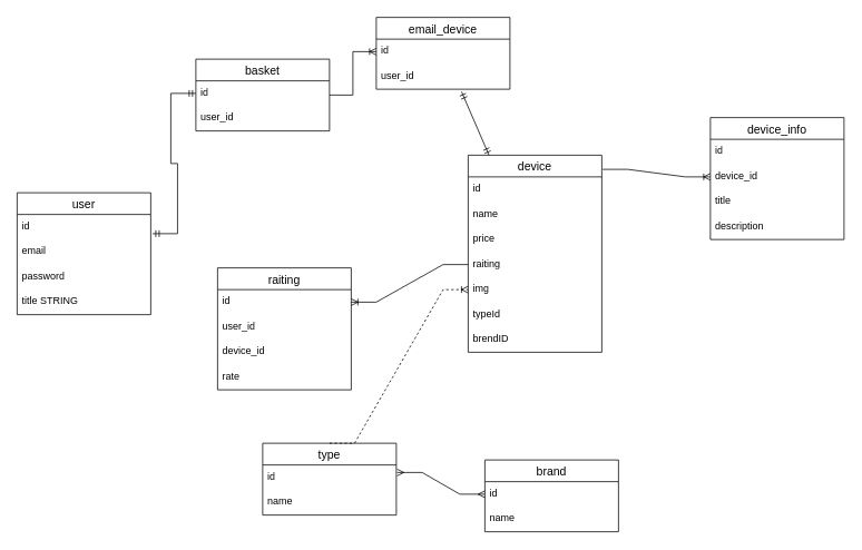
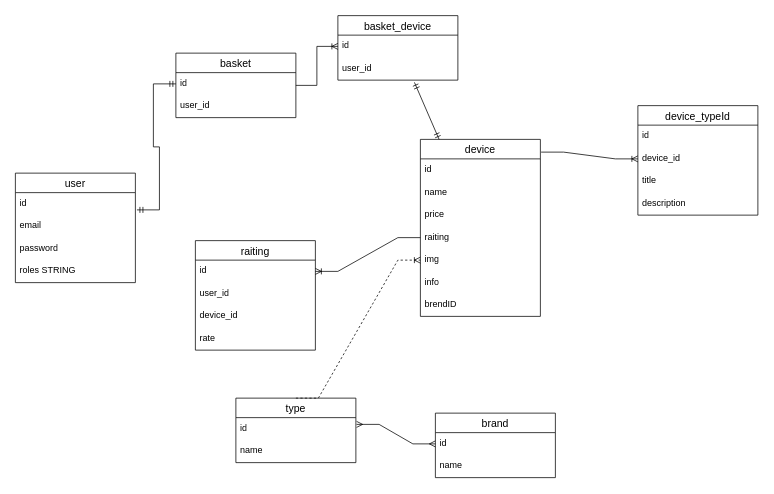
  <mxCell id="0" />
  <mxCell id="1" parent="0" />
  <mxCell id="2" value="user" style="swimlane;fontStyle=0;childLayout=stackLayout;horizontal=1;startSize=26;horizontalStack=0;resizeParent=1;resizeParentMax=0;resizeLast=0;collapsible=1;marginBottom=0;align=center;fontSize=14;" vertex="1" parent="1"><mxGeometry x="20" y="230" width="160" height="146" as="geometry" /></mxCell>
  <mxCell id="3" value="id" style="text;strokeColor=none;fillColor=none;spacingLeft=4;spacingRight=4;overflow=hidden;rotatable=0;points=[[0,0.5],[1,0.5]];portConstraint=eastwest;fontSize=12;whiteSpace=wrap;html=1;" vertex="1" parent="2"><mxGeometry y="26" width="160" height="30" as="geometry" /></mxCell>
  <mxCell id="4" value="email" style="text;strokeColor=none;fillColor=none;spacingLeft=4;spacingRight=4;overflow=hidden;rotatable=0;points=[[0,0.5],[1,0.5]];portConstraint=eastwest;fontSize=12;whiteSpace=wrap;html=1;" vertex="1" parent="2"><mxGeometry y="56" width="160" height="30" as="geometry" /></mxCell>
  <mxCell id="5" value="password" style="text;strokeColor=none;fillColor=none;spacingLeft=4;spacingRight=4;overflow=hidden;rotatable=0;points=[[0,0.5],[1,0.5]];portConstraint=eastwest;fontSize=12;whiteSpace=wrap;html=1;" vertex="1" parent="2"><mxGeometry y="86" width="160" height="30" as="geometry" /></mxCell>
- <mxCell id="6" value="title STRING" style="text;strokeColor=none;fillColor=none;spacingLeft=4;spacingRight=4;overflow=hidden;rotatable=0;points=[[0,0.5],[1,0.5]];portConstraint=eastwest;fontSize=12;whiteSpace=wrap;html=1;" vertex="1" parent="2"><mxGeometry y="116" width="160" height="30" as="geometry" /></mxCell>
+ <mxCell id="6" value="roles STRING" style="text;strokeColor=none;fillColor=none;spacingLeft=4;spacingRight=4;overflow=hidden;rotatable=0;points=[[0,0.5],[1,0.5]];portConstraint=eastwest;fontSize=12;whiteSpace=wrap;html=1;" vertex="1" parent="2"><mxGeometry y="116" width="160" height="30" as="geometry" /></mxCell>
  <mxCell id="7" style="edgeStyle=orthogonalEdgeStyle;rounded=0;orthogonalLoop=1;jettySize=auto;html=1;endArrow=ERoneToMany;endFill=0;" edge="1" parent="1" source="8" target="35"><mxGeometry relative="1" as="geometry" /></mxCell>
  <mxCell id="8" value="basket" style="swimlane;fontStyle=0;childLayout=stackLayout;horizontal=1;startSize=26;horizontalStack=0;resizeParent=1;resizeParentMax=0;resizeLast=0;collapsible=1;marginBottom=0;align=center;fontSize=14;" vertex="1" parent="1"><mxGeometry x="234" y="70" width="160" height="86" as="geometry" /></mxCell>
  <mxCell id="9" value="id" style="text;strokeColor=none;fillColor=none;spacingLeft=4;spacingRight=4;overflow=hidden;rotatable=0;points=[[0,0.5],[1,0.5]];portConstraint=eastwest;fontSize=12;whiteSpace=wrap;html=1;" vertex="1" parent="8"><mxGeometry y="26" width="160" height="30" as="geometry" /></mxCell>
  <mxCell id="10" value="user_id" style="text;strokeColor=none;fillColor=none;spacingLeft=4;spacingRight=4;overflow=hidden;rotatable=0;points=[[0,0.5],[1,0.5]];portConstraint=eastwest;fontSize=12;whiteSpace=wrap;html=1;" vertex="1" parent="8"><mxGeometry y="56" width="160" height="30" as="geometry" /></mxCell>
  <mxCell id="11" value="" style="edgeStyle=entityRelationEdgeStyle;fontSize=12;html=1;endArrow=ERmandOne;startArrow=ERmandOne;rounded=0;exitX=1.013;exitY=0.767;exitDx=0;exitDy=0;entryX=0;entryY=0.5;entryDx=0;entryDy=0;exitPerimeter=0;" edge="1" parent="1" source="3" target="9"><mxGeometry width="100" height="100" relative="1" as="geometry"><mxPoint x="160" y="380" as="sourcePoint" /><mxPoint x="260" y="280" as="targetPoint" /></mxGeometry></mxCell>
  <mxCell id="12" value="device" style="swimlane;fontStyle=0;childLayout=stackLayout;horizontal=1;startSize=26;horizontalStack=0;resizeParent=1;resizeParentMax=0;resizeLast=0;collapsible=1;marginBottom=0;align=center;fontSize=14;" vertex="1" parent="1"><mxGeometry x="560" y="185" width="160" height="236" as="geometry" /></mxCell>
  <mxCell id="13" value="id" style="text;strokeColor=none;fillColor=none;spacingLeft=4;spacingRight=4;overflow=hidden;rotatable=0;points=[[0,0.5],[1,0.5]];portConstraint=eastwest;fontSize=12;whiteSpace=wrap;html=1;" vertex="1" parent="12"><mxGeometry y="26" width="160" height="30" as="geometry" /></mxCell>
  <mxCell id="14" value="name" style="text;strokeColor=none;fillColor=none;spacingLeft=4;spacingRight=4;overflow=hidden;rotatable=0;points=[[0,0.5],[1,0.5]];portConstraint=eastwest;fontSize=12;whiteSpace=wrap;html=1;" vertex="1" parent="12"><mxGeometry y="56" width="160" height="30" as="geometry" /></mxCell>
  <mxCell id="15" value="price&lt;span style=&quot;white-space: pre;&quot;&gt; &lt;/span&gt;" style="text;strokeColor=none;fillColor=none;spacingLeft=4;spacingRight=4;overflow=hidden;rotatable=0;points=[[0,0.5],[1,0.5]];portConstraint=eastwest;fontSize=12;whiteSpace=wrap;html=1;" vertex="1" parent="12"><mxGeometry y="86" width="160" height="30" as="geometry" /></mxCell>
  <mxCell id="16" value="raiting" style="text;strokeColor=none;fillColor=none;spacingLeft=4;spacingRight=4;overflow=hidden;rotatable=0;points=[[0,0.5],[1,0.5]];portConstraint=eastwest;fontSize=12;whiteSpace=wrap;html=1;" vertex="1" parent="12"><mxGeometry y="116" width="160" height="30" as="geometry" /></mxCell>
  <mxCell id="17" value="img" style="text;strokeColor=none;fillColor=none;spacingLeft=4;spacingRight=4;overflow=hidden;rotatable=0;points=[[0,0.5],[1,0.5]];portConstraint=eastwest;fontSize=12;whiteSpace=wrap;html=1;" vertex="1" parent="12"><mxGeometry y="146" width="160" height="30" as="geometry" /></mxCell>
- <mxCell id="18" value="typeId" style="text;strokeColor=none;fillColor=none;spacingLeft=4;spacingRight=4;overflow=hidden;rotatable=0;points=[[0,0.5],[1,0.5]];portConstraint=eastwest;fontSize=12;whiteSpace=wrap;html=1;" vertex="1" parent="12"><mxGeometry y="176" width="160" height="30" as="geometry" /></mxCell>
+ <mxCell id="18" value="info" style="text;strokeColor=none;fillColor=none;spacingLeft=4;spacingRight=4;overflow=hidden;rotatable=0;points=[[0,0.5],[1,0.5]];portConstraint=eastwest;fontSize=12;whiteSpace=wrap;html=1;" vertex="1" parent="12"><mxGeometry y="176" width="160" height="30" as="geometry" /></mxCell>
  <mxCell id="19" value="brendID" style="text;strokeColor=none;fillColor=none;spacingLeft=4;spacingRight=4;overflow=hidden;rotatable=0;points=[[0,0.5],[1,0.5]];portConstraint=eastwest;fontSize=12;whiteSpace=wrap;html=1;" vertex="1" parent="12"><mxGeometry y="206" width="160" height="30" as="geometry" /></mxCell>
  <mxCell id="20" value="type" style="swimlane;fontStyle=0;childLayout=stackLayout;horizontal=1;startSize=26;horizontalStack=0;resizeParent=1;resizeParentMax=0;resizeLast=0;collapsible=1;marginBottom=0;align=center;fontSize=14;" vertex="1" parent="1"><mxGeometry x="314" y="530" width="160" height="86" as="geometry" /></mxCell>
  <mxCell id="21" value="id" style="text;strokeColor=none;fillColor=none;spacingLeft=4;spacingRight=4;overflow=hidden;rotatable=0;points=[[0,0.5],[1,0.5]];portConstraint=eastwest;fontSize=12;whiteSpace=wrap;html=1;" vertex="1" parent="20"><mxGeometry y="26" width="160" height="30" as="geometry" /></mxCell>
  <mxCell id="22" value="name" style="text;strokeColor=none;fillColor=none;spacingLeft=4;spacingRight=4;overflow=hidden;rotatable=0;points=[[0,0.5],[1,0.5]];portConstraint=eastwest;fontSize=12;whiteSpace=wrap;html=1;" vertex="1" parent="20"><mxGeometry y="56" width="160" height="30" as="geometry" /></mxCell>
  <mxCell id="23" value="brand" style="swimlane;fontStyle=0;childLayout=stackLayout;horizontal=1;startSize=26;horizontalStack=0;resizeParent=1;resizeParentMax=0;resizeLast=0;collapsible=1;marginBottom=0;align=center;fontSize=14;" vertex="1" parent="1"><mxGeometry x="580" y="550" width="160" height="86" as="geometry" /></mxCell>
  <mxCell id="24" value="id" style="text;strokeColor=none;fillColor=none;spacingLeft=4;spacingRight=4;overflow=hidden;rotatable=0;points=[[0,0.5],[1,0.5]];portConstraint=eastwest;fontSize=12;whiteSpace=wrap;html=1;" vertex="1" parent="23"><mxGeometry y="26" width="160" height="30" as="geometry" /></mxCell>
  <mxCell id="25" value="name" style="text;strokeColor=none;fillColor=none;spacingLeft=4;spacingRight=4;overflow=hidden;rotatable=0;points=[[0,0.5],[1,0.5]];portConstraint=eastwest;fontSize=12;whiteSpace=wrap;html=1;" vertex="1" parent="23"><mxGeometry y="56" width="160" height="30" as="geometry" /></mxCell>
  <mxCell id="26" value="" style="edgeStyle=entityRelationEdgeStyle;fontSize=12;html=1;endArrow=ERoneToMany;rounded=0;exitX=0.5;exitY=0;exitDx=0;exitDy=0;dashed=1;" edge="1" parent="1" source="20" target="17"><mxGeometry width="100" height="100" relative="1" as="geometry"><mxPoint x="390" y="460" as="sourcePoint" /><mxPoint x="490" y="360" as="targetPoint" /></mxGeometry></mxCell>
  <mxCell id="27" value="" style="edgeStyle=entityRelationEdgeStyle;fontSize=12;html=1;endArrow=ERmany;startArrow=ERmany;rounded=0;exitX=1.006;exitY=0.3;exitDx=0;exitDy=0;exitPerimeter=0;entryX=0;entryY=0.5;entryDx=0;entryDy=0;" edge="1" parent="1" source="21" target="24"><mxGeometry width="100" height="100" relative="1" as="geometry"><mxPoint x="440" y="700" as="sourcePoint" /><mxPoint x="540" y="600" as="targetPoint" /></mxGeometry></mxCell>
- <mxCell id="28" value="device_info" style="swimlane;fontStyle=0;childLayout=stackLayout;horizontal=1;startSize=26;horizontalStack=0;resizeParent=1;resizeParentMax=0;resizeLast=0;collapsible=1;marginBottom=0;align=center;fontSize=14;" vertex="1" parent="1"><mxGeometry x="850" y="140" width="160" height="146" as="geometry" /></mxCell>
+ <mxCell id="28" value="device_typeId" style="swimlane;fontStyle=0;childLayout=stackLayout;horizontal=1;startSize=26;horizontalStack=0;resizeParent=1;resizeParentMax=0;resizeLast=0;collapsible=1;marginBottom=0;align=center;fontSize=14;" vertex="1" parent="1"><mxGeometry x="850" y="140" width="160" height="146" as="geometry" /></mxCell>
  <mxCell id="29" value="id" style="text;strokeColor=none;fillColor=none;spacingLeft=4;spacingRight=4;overflow=hidden;rotatable=0;points=[[0,0.5],[1,0.5]];portConstraint=eastwest;fontSize=12;whiteSpace=wrap;html=1;" vertex="1" parent="28"><mxGeometry y="26" width="160" height="30" as="geometry" /></mxCell>
  <mxCell id="30" value="device_id" style="text;strokeColor=none;fillColor=none;spacingLeft=4;spacingRight=4;overflow=hidden;rotatable=0;points=[[0,0.5],[1,0.5]];portConstraint=eastwest;fontSize=12;whiteSpace=wrap;html=1;" vertex="1" parent="28"><mxGeometry y="56" width="160" height="30" as="geometry" /></mxCell>
  <mxCell id="31" value="title" style="text;strokeColor=none;fillColor=none;spacingLeft=4;spacingRight=4;overflow=hidden;rotatable=0;points=[[0,0.5],[1,0.5]];portConstraint=eastwest;fontSize=12;whiteSpace=wrap;html=1;" vertex="1" parent="28"><mxGeometry y="86" width="160" height="30" as="geometry" /></mxCell>
  <mxCell id="32" value="description" style="text;strokeColor=none;fillColor=none;spacingLeft=4;spacingRight=4;overflow=hidden;rotatable=0;points=[[0,0.5],[1,0.5]];portConstraint=eastwest;fontSize=12;whiteSpace=wrap;html=1;" vertex="1" parent="28"><mxGeometry y="116" width="160" height="30" as="geometry" /></mxCell>
  <mxCell id="33" value="" style="edgeStyle=entityRelationEdgeStyle;fontSize=12;html=1;endArrow=ERoneToMany;rounded=0;exitX=1.006;exitY=0.072;exitDx=0;exitDy=0;exitPerimeter=0;entryX=0;entryY=0.5;entryDx=0;entryDy=0;endFill=0;" edge="1" parent="1" source="12" target="30"><mxGeometry width="100" height="100" relative="1" as="geometry"><mxPoint x="760" y="280" as="sourcePoint" /><mxPoint x="860" y="180" as="targetPoint" /></mxGeometry></mxCell>
- <mxCell id="34" value="email_device" style="swimlane;fontStyle=0;childLayout=stackLayout;horizontal=1;startSize=26;horizontalStack=0;resizeParent=1;resizeParentMax=0;resizeLast=0;collapsible=1;marginBottom=0;align=center;fontSize=14;" vertex="1" parent="1"><mxGeometry x="450" y="20" width="160" height="86" as="geometry" /></mxCell>
+ <mxCell id="34" value="basket_device" style="swimlane;fontStyle=0;childLayout=stackLayout;horizontal=1;startSize=26;horizontalStack=0;resizeParent=1;resizeParentMax=0;resizeLast=0;collapsible=1;marginBottom=0;align=center;fontSize=14;" vertex="1" parent="1"><mxGeometry x="450" y="20" width="160" height="86" as="geometry" /></mxCell>
  <mxCell id="35" value="id" style="text;strokeColor=none;fillColor=none;spacingLeft=4;spacingRight=4;overflow=hidden;rotatable=0;points=[[0,0.5],[1,0.5]];portConstraint=eastwest;fontSize=12;whiteSpace=wrap;html=1;" vertex="1" parent="34"><mxGeometry y="26" width="160" height="30" as="geometry" /></mxCell>
  <mxCell id="36" value="user_id" style="text;strokeColor=none;fillColor=none;spacingLeft=4;spacingRight=4;overflow=hidden;rotatable=0;points=[[0,0.5],[1,0.5]];portConstraint=eastwest;fontSize=12;whiteSpace=wrap;html=1;" vertex="1" parent="34"><mxGeometry y="56" width="160" height="30" as="geometry" /></mxCell>
  <mxCell id="37" value="" style="fontSize=12;html=1;endArrow=ERmandOne;startArrow=ERmandOne;rounded=0;entryX=0.638;entryY=1.1;entryDx=0;entryDy=0;entryPerimeter=0;exitX=0.156;exitY=0;exitDx=0;exitDy=0;exitPerimeter=0;" edge="1" parent="1" source="12" target="36"><mxGeometry width="100" height="100" relative="1" as="geometry"><mxPoint x="500" y="220" as="sourcePoint" /><mxPoint x="600" y="120" as="targetPoint" /></mxGeometry></mxCell>
  <mxCell id="38" value="raiting" style="swimlane;fontStyle=0;childLayout=stackLayout;horizontal=1;startSize=26;horizontalStack=0;resizeParent=1;resizeParentMax=0;resizeLast=0;collapsible=1;marginBottom=0;align=center;fontSize=14;" vertex="1" parent="1"><mxGeometry x="260" y="320" width="160" height="146" as="geometry" /></mxCell>
  <mxCell id="39" value="id" style="text;strokeColor=none;fillColor=none;spacingLeft=4;spacingRight=4;overflow=hidden;rotatable=0;points=[[0,0.5],[1,0.5]];portConstraint=eastwest;fontSize=12;whiteSpace=wrap;html=1;" vertex="1" parent="38"><mxGeometry y="26" width="160" height="30" as="geometry" /></mxCell>
  <mxCell id="40" value="user_id" style="text;strokeColor=none;fillColor=none;spacingLeft=4;spacingRight=4;overflow=hidden;rotatable=0;points=[[0,0.5],[1,0.5]];portConstraint=eastwest;fontSize=12;whiteSpace=wrap;html=1;" vertex="1" parent="38"><mxGeometry y="56" width="160" height="30" as="geometry" /></mxCell>
  <mxCell id="41" value="device_id" style="text;strokeColor=none;fillColor=none;spacingLeft=4;spacingRight=4;overflow=hidden;rotatable=0;points=[[0,0.5],[1,0.5]];portConstraint=eastwest;fontSize=12;whiteSpace=wrap;html=1;" vertex="1" parent="38"><mxGeometry y="86" width="160" height="30" as="geometry" /></mxCell>
  <mxCell id="42" value="rate" style="text;strokeColor=none;fillColor=none;spacingLeft=4;spacingRight=4;overflow=hidden;rotatable=0;points=[[0,0.5],[1,0.5]];portConstraint=eastwest;fontSize=12;whiteSpace=wrap;html=1;" vertex="1" parent="38"><mxGeometry y="116" width="160" height="30" as="geometry" /></mxCell>
  <mxCell id="43" value="" style="edgeStyle=entityRelationEdgeStyle;fontSize=12;html=1;endArrow=ERoneToMany;rounded=0;entryX=1;entryY=0.5;entryDx=0;entryDy=0;exitX=0;exitY=0.5;exitDx=0;exitDy=0;" edge="1" parent="1" source="16" target="39"><mxGeometry width="100" height="100" relative="1" as="geometry"><mxPoint x="460" y="270" as="sourcePoint" /><mxPoint x="570" y="356" as="targetPoint" /></mxGeometry></mxCell>
